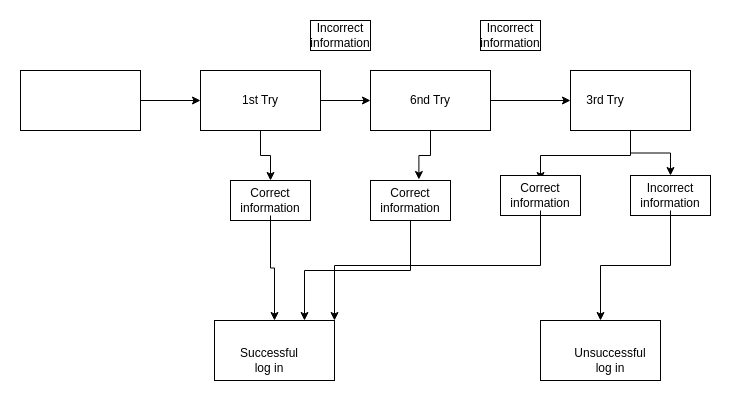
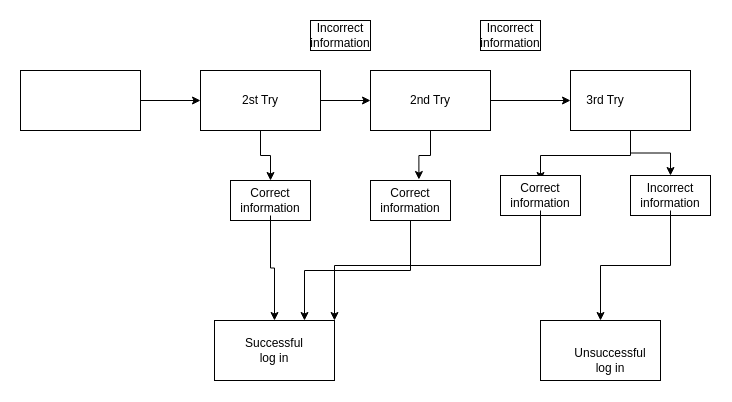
  <mxCell id="0" />
  <mxCell id="1" parent="0" />
  <mxCell id="2" style="edgeStyle=orthogonalEdgeStyle;rounded=0;orthogonalLoop=1;jettySize=auto;html=1;exitX=1;exitY=0.5;exitDx=0;exitDy=0;entryX=0;entryY=0.5;entryDx=0;entryDy=0;" edge="1" parent="1" source="3" target="6"><mxGeometry relative="1" as="geometry" /></mxCell>
  <mxCell id="3" value="" style="rounded=0;whiteSpace=wrap;html=1;" vertex="1" parent="1"><mxGeometry x="20" y="70" width="120" height="60" as="geometry" /></mxCell>
  <mxCell id="4" style="edgeStyle=orthogonalEdgeStyle;rounded=0;orthogonalLoop=1;jettySize=auto;html=1;exitX=0.5;exitY=1;exitDx=0;exitDy=0;entryX=0.5;entryY=0;entryDx=0;entryDy=0;" edge="1" parent="1" source="6" target="24"><mxGeometry relative="1" as="geometry" /></mxCell>
  <mxCell id="5" style="edgeStyle=orthogonalEdgeStyle;rounded=0;orthogonalLoop=1;jettySize=auto;html=1;exitX=1;exitY=0.5;exitDx=0;exitDy=0;entryX=0;entryY=0.5;entryDx=0;entryDy=0;" edge="1" parent="1" source="6" target="10"><mxGeometry relative="1" as="geometry" /></mxCell>
  <mxCell id="6" value="" style="rounded=0;whiteSpace=wrap;html=1;" vertex="1" parent="1"><mxGeometry x="200" y="70" width="120" height="60" as="geometry" /></mxCell>
- <mxCell id="7" value="1st Try&lt;br&gt;" style="text;html=1;strokeColor=none;fillColor=none;align=center;verticalAlign=middle;whiteSpace=wrap;rounded=0;" vertex="1" parent="1"><mxGeometry x="230" y="85" width="60" height="30" as="geometry" /></mxCell>
+ <mxCell id="7" value="2st Try&lt;br&gt;" style="text;html=1;strokeColor=none;fillColor=none;align=center;verticalAlign=middle;whiteSpace=wrap;rounded=0;" vertex="1" parent="1"><mxGeometry x="230" y="85" width="60" height="30" as="geometry" /></mxCell>
  <mxCell id="8" style="edgeStyle=orthogonalEdgeStyle;rounded=0;orthogonalLoop=1;jettySize=auto;html=1;exitX=1;exitY=0.5;exitDx=0;exitDy=0;entryX=0;entryY=0.5;entryDx=0;entryDy=0;" edge="1" parent="1" source="10" target="13"><mxGeometry relative="1" as="geometry" /></mxCell>
  <mxCell id="9" style="edgeStyle=orthogonalEdgeStyle;rounded=0;orthogonalLoop=1;jettySize=auto;html=1;exitX=0.5;exitY=1;exitDx=0;exitDy=0;entryX=0.605;entryY=-0.025;entryDx=0;entryDy=0;entryPerimeter=0;" edge="1" parent="1" source="10" target="28"><mxGeometry relative="1" as="geometry" /></mxCell>
  <mxCell id="10" value="" style="rounded=0;whiteSpace=wrap;html=1;" vertex="1" parent="1"><mxGeometry x="370" y="70" width="120" height="60" as="geometry" /></mxCell>
  <mxCell id="11" style="edgeStyle=orthogonalEdgeStyle;rounded=0;orthogonalLoop=1;jettySize=auto;html=1;exitX=0.5;exitY=1;exitDx=0;exitDy=0;entryX=0.5;entryY=0;entryDx=0;entryDy=0;" edge="1" parent="1" source="13" target="32"><mxGeometry relative="1" as="geometry" /></mxCell>
  <mxCell id="12" style="edgeStyle=orthogonalEdgeStyle;rounded=0;orthogonalLoop=1;jettySize=auto;html=1;exitX=0.5;exitY=1;exitDx=0;exitDy=0;entryX=0.5;entryY=0;entryDx=0;entryDy=0;" edge="1" parent="1" source="13" target="33"><mxGeometry relative="1" as="geometry" /></mxCell>
  <mxCell id="13" value="" style="rounded=0;whiteSpace=wrap;html=1;" vertex="1" parent="1"><mxGeometry x="570" y="70" width="120" height="60" as="geometry" /></mxCell>
- <mxCell id="14" value="6nd Try&lt;br&gt;" style="text;html=1;strokeColor=none;fillColor=none;align=center;verticalAlign=middle;whiteSpace=wrap;rounded=0;" vertex="1" parent="1"><mxGeometry x="400" y="85" width="60" height="30" as="geometry" /></mxCell>
+ <mxCell id="14" value="2nd Try&lt;br&gt;" style="text;html=1;strokeColor=none;fillColor=none;align=center;verticalAlign=middle;whiteSpace=wrap;rounded=0;" vertex="1" parent="1"><mxGeometry x="400" y="85" width="60" height="30" as="geometry" /></mxCell>
  <mxCell id="15" value="3rd Try&lt;br&gt;" style="text;html=1;strokeColor=none;fillColor=none;align=center;verticalAlign=middle;whiteSpace=wrap;rounded=0;" vertex="1" parent="1"><mxGeometry x="575" y="85" width="60" height="30" as="geometry" /></mxCell>
  <mxCell id="16" value="" style="rounded=0;whiteSpace=wrap;html=1;" vertex="1" parent="1"><mxGeometry x="310" y="20" width="60" height="30" as="geometry" /></mxCell>
  <mxCell id="17" value="" style="rounded=0;whiteSpace=wrap;html=1;" vertex="1" parent="1"><mxGeometry x="480" y="20" width="60" height="30" as="geometry" /></mxCell>
  <mxCell id="18" value="Incorrect information" style="text;html=1;strokeColor=none;fillColor=none;align=center;verticalAlign=middle;whiteSpace=wrap;rounded=0;" vertex="1" parent="1"><mxGeometry x="310" y="20" width="60" height="30" as="geometry" /></mxCell>
  <mxCell id="19" value="Incorrect information" style="text;html=1;strokeColor=none;fillColor=none;align=center;verticalAlign=middle;whiteSpace=wrap;rounded=0;" vertex="1" parent="1"><mxGeometry x="480" y="20" width="60" height="30" as="geometry" /></mxCell>
  <mxCell id="20" value="" style="rounded=0;whiteSpace=wrap;html=1;" vertex="1" parent="1"><mxGeometry x="214" y="320" width="120" height="60" as="geometry" /></mxCell>
  <mxCell id="21" value="" style="rounded=0;whiteSpace=wrap;html=1;" vertex="1" parent="1"><mxGeometry x="540" y="320" width="120" height="60" as="geometry" /></mxCell>
- <mxCell id="22" value="Successful log in" style="text;html=1;strokeColor=none;fillColor=none;align=center;verticalAlign=middle;whiteSpace=wrap;rounded=0;" vertex="1" parent="1"><mxGeometry x="239" y="345" width="60" height="30" as="geometry" /></mxCell>
+ <mxCell id="22" value="Successful log in" style="text;html=1;strokeColor=none;fillColor=none;align=center;verticalAlign=middle;whiteSpace=wrap;rounded=0;" vertex="1" parent="1"><mxGeometry x="244" y="335" width="60" height="30" as="geometry" /></mxCell>
  <mxCell id="23" value="Unsuccessful log in" style="text;html=1;strokeColor=none;fillColor=none;align=center;verticalAlign=middle;whiteSpace=wrap;rounded=0;" vertex="1" parent="1"><mxGeometry x="580" y="345" width="60" height="30" as="geometry" /></mxCell>
  <mxCell id="24" value="" style="rounded=0;whiteSpace=wrap;html=1;" vertex="1" parent="1"><mxGeometry x="230" y="180" width="80" height="40" as="geometry" /></mxCell>
  <mxCell id="25" style="edgeStyle=orthogonalEdgeStyle;rounded=0;orthogonalLoop=1;jettySize=auto;html=1;exitX=0.5;exitY=1;exitDx=0;exitDy=0;entryX=0.5;entryY=0;entryDx=0;entryDy=0;" edge="1" parent="1" source="26" target="20"><mxGeometry relative="1" as="geometry" /></mxCell>
  <mxCell id="26" value="Correct information&lt;br&gt;" style="text;html=1;strokeColor=none;fillColor=none;align=center;verticalAlign=middle;whiteSpace=wrap;rounded=0;" vertex="1" parent="1"><mxGeometry x="240" y="185" width="60" height="30" as="geometry" /></mxCell>
  <mxCell id="27" style="edgeStyle=orthogonalEdgeStyle;rounded=0;orthogonalLoop=1;jettySize=auto;html=1;exitX=0.5;exitY=1;exitDx=0;exitDy=0;entryX=0.75;entryY=0;entryDx=0;entryDy=0;" edge="1" parent="1" source="28" target="20"><mxGeometry relative="1" as="geometry" /></mxCell>
  <mxCell id="28" value="" style="rounded=0;whiteSpace=wrap;html=1;" vertex="1" parent="1"><mxGeometry x="370" y="180" width="80" height="40" as="geometry" /></mxCell>
  <mxCell id="29" value="Correct information&lt;br&gt;" style="text;html=1;strokeColor=none;fillColor=none;align=center;verticalAlign=middle;whiteSpace=wrap;rounded=0;" vertex="1" parent="1"><mxGeometry x="380" y="185" width="60" height="30" as="geometry" /></mxCell>
  <mxCell id="30" value="" style="rounded=0;whiteSpace=wrap;html=1;" vertex="1" parent="1"><mxGeometry x="500" y="175" width="80" height="40" as="geometry" /></mxCell>
  <mxCell id="31" style="edgeStyle=orthogonalEdgeStyle;rounded=0;orthogonalLoop=1;jettySize=auto;html=1;exitX=0.5;exitY=1;exitDx=0;exitDy=0;entryX=1;entryY=0;entryDx=0;entryDy=0;" edge="1" parent="1" source="32" target="20"><mxGeometry relative="1" as="geometry" /></mxCell>
  <mxCell id="32" value="Correct information&lt;br&gt;" style="text;html=1;strokeColor=none;fillColor=none;align=center;verticalAlign=middle;whiteSpace=wrap;rounded=0;" vertex="1" parent="1"><mxGeometry x="510" y="180" width="60" height="30" as="geometry" /></mxCell>
  <mxCell id="33" value="" style="rounded=0;whiteSpace=wrap;html=1;" vertex="1" parent="1"><mxGeometry x="630" y="175" width="80" height="40" as="geometry" /></mxCell>
  <mxCell id="34" value="" style="edgeStyle=orthogonalEdgeStyle;rounded=0;orthogonalLoop=1;jettySize=auto;html=1;" edge="1" parent="1" source="35" target="21"><mxGeometry relative="1" as="geometry" /></mxCell>
  <mxCell id="35" value="Incorrect information&lt;br&gt;" style="text;html=1;strokeColor=none;fillColor=none;align=center;verticalAlign=middle;whiteSpace=wrap;rounded=0;" vertex="1" parent="1"><mxGeometry x="640" y="180" width="60" height="30" as="geometry" /></mxCell>
